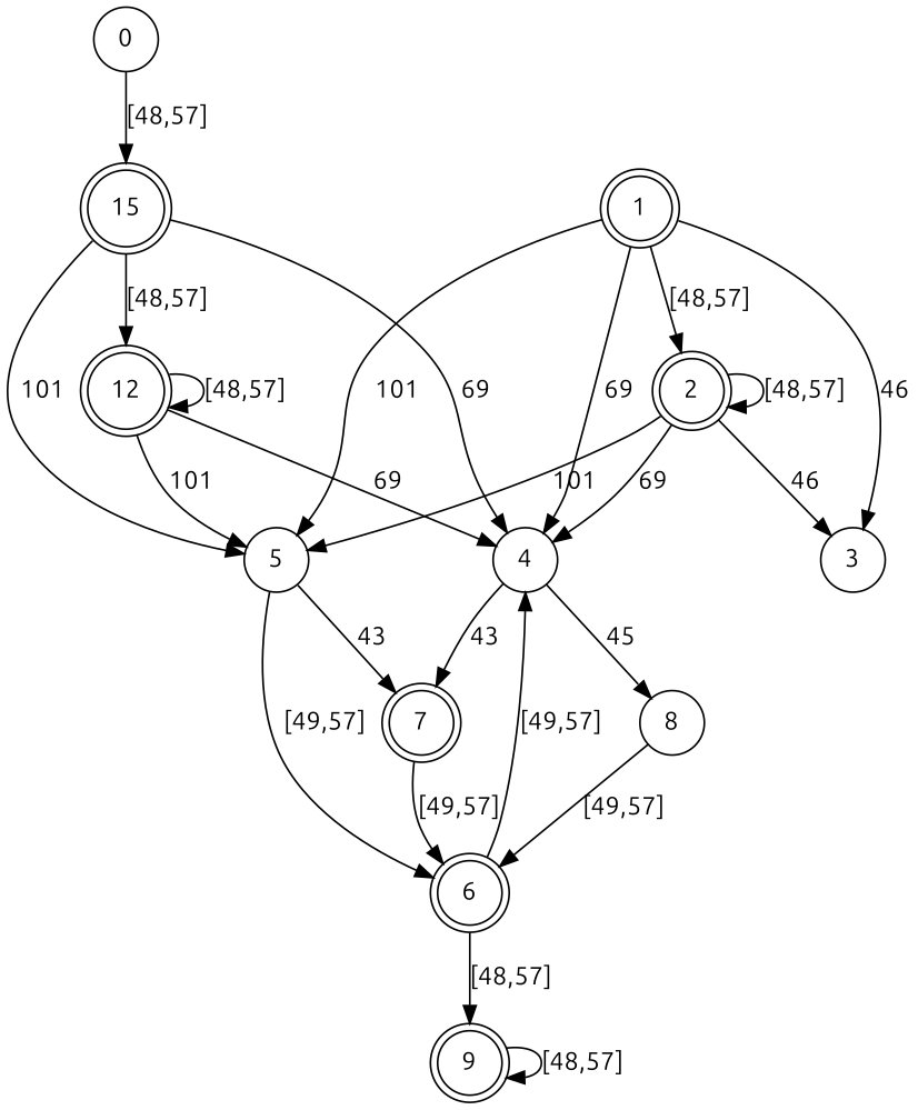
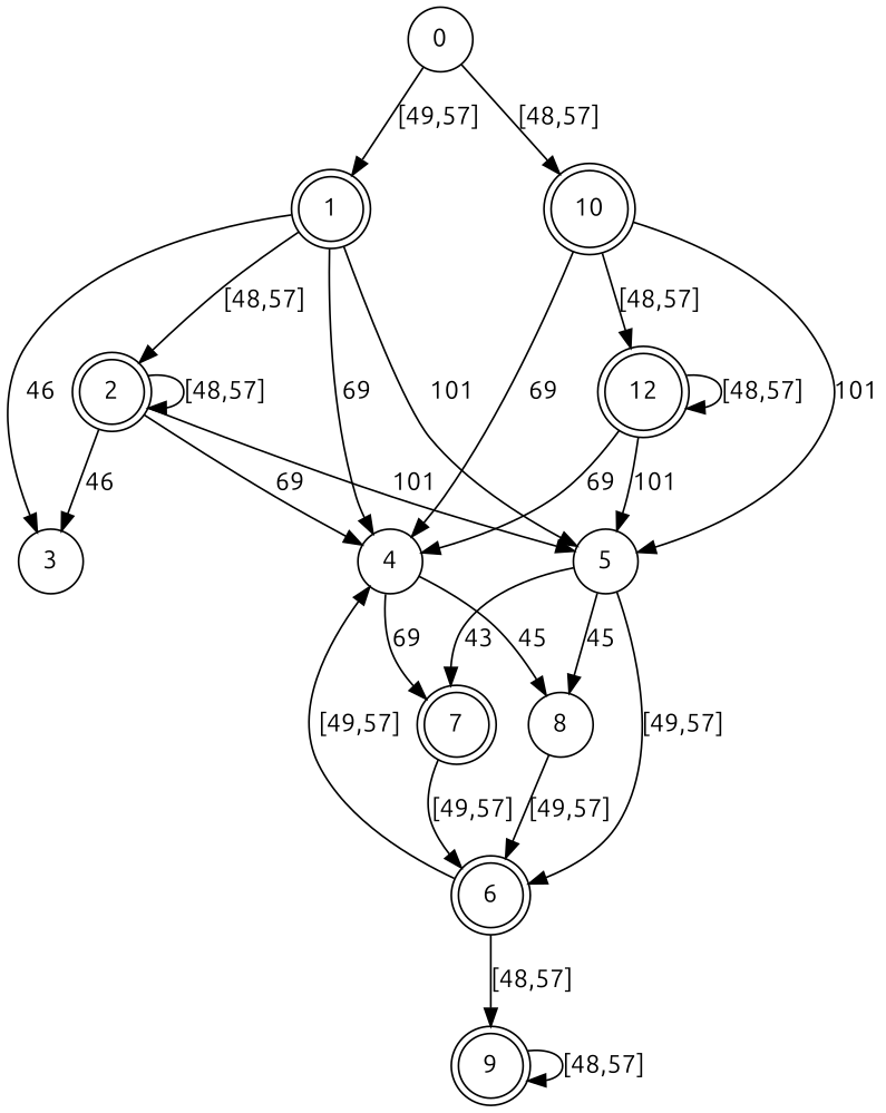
  digraph {
    fontname=Ubuntu
    node [fontname=Ubuntu shape=doublecircle]
    edge [fontname=Ubuntu]
    n1 [label=0 shape=circle]
    n2 [label=1]
-   n3 [label=15]
+   n3 [label=10]
    n4 [label=2]
    n5 [label=3 shape=circle]
    n6 [label=4 shape=circle]
    n7 [label=5 shape=circle]
    n8 [label=7]
    n9 [label=8 shape=circle]
    n10 [label=6]
    n11 [label=12]
    n12 [label=9]
+   n1 -> n2 [label="[49,57]"]
    n1 -> n3 [label="[48,57]"]
    n2 -> n4 [label="[48,57]"]
    n2 -> n5 [label=46]
    n2 -> n6 [label=69]
    n2 -> n7 [label=101]
    n3 -> n6 [label=69]
    n3 -> n7 [label=101]
    n3 -> n11 [label="[48,57]"]
    n4 -> n4 [label="[48,57]"]
    n4 -> n5 [label=46]
    n4 -> n6 [label=69]
    n4 -> n7 [label=101]
-   n6 -> n8 [label=43]
+   n6 -> n8 [label=69]
    n6 -> n9 [label=45]
    n7 -> n8 [label=43]
+   n7 -> n9 [label=45]
    n7 -> n10 [label="[49,57]"]
    n8 -> n10 [label="[49,57]"]
    n9 -> n10 [label="[49,57]"]
    n10 -> n6 [label="[49,57]"]
    n10 -> n12 [label="[48,57]"]
    n11 -> n6 [label=69]
    n11 -> n7 [label=101]
    n11 -> n11 [label="[48,57]"]
    n12 -> n12 [label="[48,57]"]
  }
